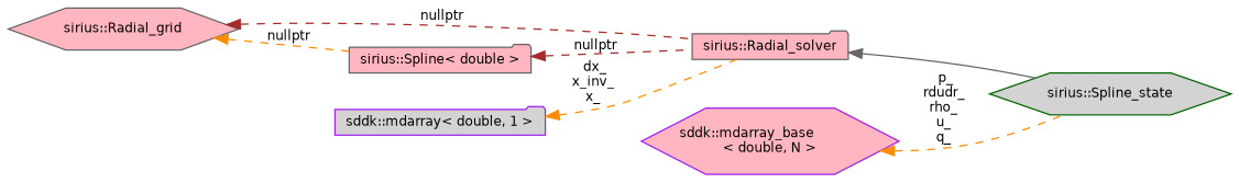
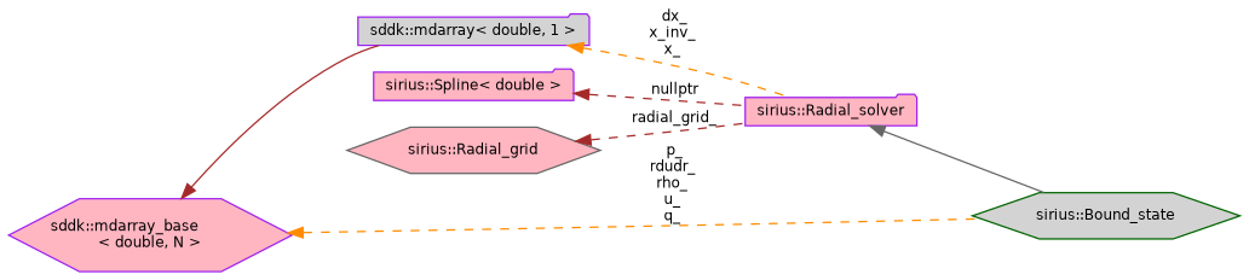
  digraph {
    rankdir=LR
    node [color=purple fillcolor=lightpink fontname=Helvetica fontsize=10 shape=hexagon style=filled]
    edge [color=brown dir=back fontname=Helvetica fontsize=10 labelfontname=Helvetica labelfontsize=10 style=dashed]
-   n1 [color=darkgreen fillcolor=lightgrey fontcolor=black height=0.2 label="sirius::Spline_state" width=0.4]
-   n2 [color=gray40 height=0.2 label="sirius::Radial_solver" shape=folder width=0.4]
-   n3 [color=gray40 height=0.2 label="sirius::Spline\< double \>" shape=folder width=0.4]
+   n1 [color=darkgreen fillcolor=lightgrey fontcolor=black height=0.2 label="sirius::Bound_state" width=0.4]
+   n2 [height=0.2 label="sirius::Radial_solver" shape=folder width=0.4]
+   n3 [height=0.2 label="sirius::Spline\< double \>" shape=folder width=0.4]
    n4 [color=gray40 height=0.2 label="sirius::Radial_grid" width=0.4]
    n5 [fillcolor=lightgrey height=0.2 label="sddk::mdarray\< double, 1 \>" shape=folder width=0.4]
    n6 [height=0.2 label="sddk::mdarray_base\l\< double, N \>" width=0.4]
    n2 -> n1 [color=gray40 style=solid]
    n3 -> n2 [label=" nullptr"]
-   n4 -> n2 [label=" nullptr"]
-   n4 -> n3 [color=darkorange label=" nullptr"]
+   n4 -> n2 [label=" radial_grid_"]
    n5 -> n2 [color=darkorange label=" dx_\nx_inv_\nx_"]
    n6 -> n1 [color=darkorange label=" p_\nrdudr_\nrho_\nu_\nq_"]
+   n6 -> n5 [style=solid]
  }
